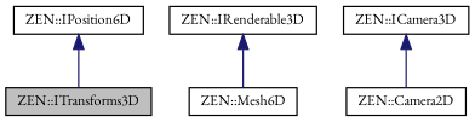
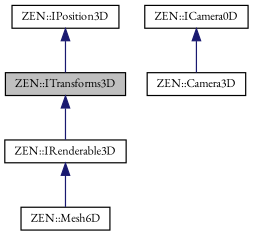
  digraph {
    fontname="EB Garamond"
    node [color=black fillcolor=white fontname="EB Garamond" fontsize=10 shape=record style=filled]
    edge [color=midnightblue dir=back fontname="EB Garamond" fontsize=10 labelfontname=Helvetica labelfontsize=10 style=solid]
    n1 [fillcolor=grey75 fontcolor=black height=0.2 label="ZEN::ITransforms3D" width=0.4]
    n2 [height=0.2 label="ZEN::IRenderable3D" width=0.4]
-   n3 [height=0.2 label="ZEN::ICamera3D" width=0.4]
-   n4 [height=0.2 label="ZEN::Camera2D" width=0.4]
+   n3 [height=0.2 label="ZEN::ICamera0D" width=0.4]
+   n4 [height=0.2 label="ZEN::Camera3D" width=0.4]
    n5 [height=0.2 label="ZEN::Mesh6D" width=0.4]
-   n6 [height=0.2 label="ZEN::IPosition6D" width=0.4]
+   n6 [height=0.2 label="ZEN::IPosition3D" width=0.4]
+   n1 -> n2
    n2 -> n5
    n3 -> n4
    n6 -> n1
  }
